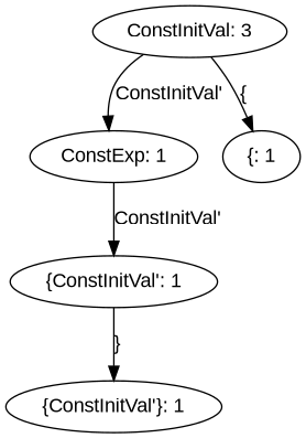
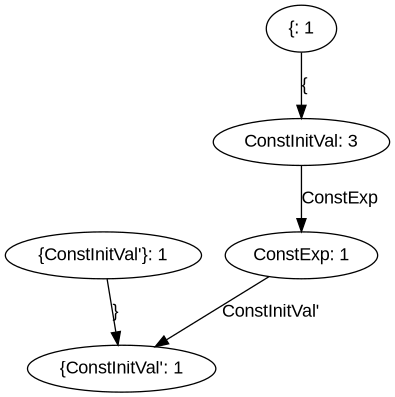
  digraph {
    fontname="Liberation Sans"
    node [fontname="Liberation Sans"]
    edge [fontname="Liberation Sans"]
    n1 [label="ConstInitVal: 3"]
    n2 [label="ConstExp: 1"]
    n3 [label="{: 1"]
    n4 [label="{ConstInitVal': 1"]
    n5 [label="{ConstInitVal'}: 1"]
-   n1 -> n2 [label="ConstInitVal'"]
-   n1 -> n3 [label="{"]
+   n1 -> n2 [label=ConstExp]
+   n3 -> n1 [label="{"]
    n2 -> n4 [label="ConstInitVal'"]
-   n4 -> n5 [label="}"]
+   n5 -> n4 [label="}"]
  }
